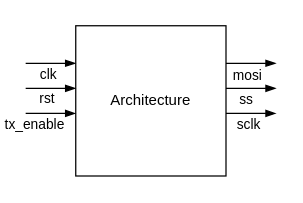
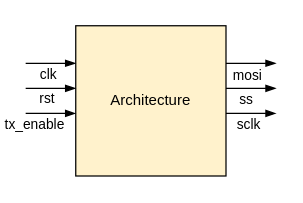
  <mxCell id="0" />
  <mxCell id="1" parent="0" />
- <mxCell id="2" value="Architecture" style="whiteSpace=wrap;html=1;aspect=fixed;" parent="1" vertex="1"><mxGeometry x="60" y="20" width="120" height="120" as="geometry" /></mxCell>
+ <mxCell id="2" value="Architecture" style="whiteSpace=wrap;html=1;aspect=fixed;fillColor=#fff2cc;" parent="1" vertex="1"><mxGeometry x="60" y="20" width="120" height="120" as="geometry" /></mxCell>
  <mxCell id="3" value="" style="endArrow=blockThin;html=1;rounded=0;jumpSize=4;endFill=1;" parent="1" edge="1"><mxGeometry width="50" height="50" relative="1" as="geometry"><mxPoint x="20" y="50" as="sourcePoint" /><mxPoint x="60" y="50" as="targetPoint" /></mxGeometry></mxCell>
  <mxCell id="4" value="" style="endArrow=blockThin;html=1;rounded=0;jumpSize=4;endFill=1;" parent="1" edge="1"><mxGeometry width="50" height="50" relative="1" as="geometry"><mxPoint x="20" y="70" as="sourcePoint" /><mxPoint x="60" y="70" as="targetPoint" /></mxGeometry></mxCell>
  <mxCell id="5" value="rst" style="edgeLabel;html=1;align=center;verticalAlign=middle;resizable=0;points=[];" parent="4" vertex="1" connectable="0"><mxGeometry x="-0.193" relative="1" as="geometry"><mxPoint y="7" as="offset" /></mxGeometry></mxCell>
  <mxCell id="6" value="" style="endArrow=blockThin;html=1;rounded=0;jumpSize=4;endFill=1;" parent="1" edge="1"><mxGeometry width="50" height="50" relative="1" as="geometry"><mxPoint x="20" y="90" as="sourcePoint" /><mxPoint x="60" y="90" as="targetPoint" /></mxGeometry></mxCell>
  <mxCell id="7" value="clk" style="edgeLabel;html=1;align=center;verticalAlign=middle;resizable=0;points=[];" parent="6" vertex="1" connectable="0"><mxGeometry x="-0.271" y="-2" relative="1" as="geometry"><mxPoint x="2" y="-34" as="offset" /></mxGeometry></mxCell>
  <mxCell id="8" value="tx_enable" style="edgeLabel;html=1;align=center;verticalAlign=middle;resizable=0;points=[];" parent="6" vertex="1" connectable="0"><mxGeometry x="0.287" relative="1" as="geometry"><mxPoint x="-20" y="8" as="offset" /></mxGeometry></mxCell>
  <mxCell id="9" value="" style="endArrow=blockThin;html=1;rounded=0;jumpSize=4;endFill=1;" parent="1" edge="1"><mxGeometry width="50" height="50" relative="1" as="geometry"><mxPoint x="180" y="50" as="sourcePoint" /><mxPoint x="220" y="50" as="targetPoint" /></mxGeometry></mxCell>
  <mxCell id="10" value="" style="endArrow=blockThin;html=1;rounded=0;jumpSize=4;endFill=1;" parent="1" edge="1"><mxGeometry width="50" height="50" relative="1" as="geometry"><mxPoint x="180" y="70" as="sourcePoint" /><mxPoint x="220" y="70" as="targetPoint" /></mxGeometry></mxCell>
  <mxCell id="11" value="mosi" style="edgeLabel;html=1;align=center;verticalAlign=middle;resizable=0;points=[];" parent="10" vertex="1" connectable="0"><mxGeometry x="0.367" y="-1" relative="1" as="geometry"><mxPoint x="-11" y="-12" as="offset" /></mxGeometry></mxCell>
  <mxCell id="12" value="ss" style="edgeLabel;html=1;align=center;verticalAlign=middle;resizable=0;points=[];" parent="10" vertex="1" connectable="0"><mxGeometry x="0.267" relative="1" as="geometry"><mxPoint x="-10" y="8" as="offset" /></mxGeometry></mxCell>
  <mxCell id="13" value="" style="endArrow=blockThin;html=1;rounded=0;jumpSize=4;endFill=1;" parent="1" edge="1"><mxGeometry width="50" height="50" relative="1" as="geometry"><mxPoint x="180" y="90" as="sourcePoint" /><mxPoint x="220" y="90" as="targetPoint" /></mxGeometry></mxCell>
  <mxCell id="14" value="sclk" style="edgeLabel;html=1;align=center;verticalAlign=middle;resizable=0;points=[];" parent="13" vertex="1" connectable="0"><mxGeometry x="0.287" relative="1" as="geometry"><mxPoint x="-9" y="8" as="offset" /></mxGeometry></mxCell>
